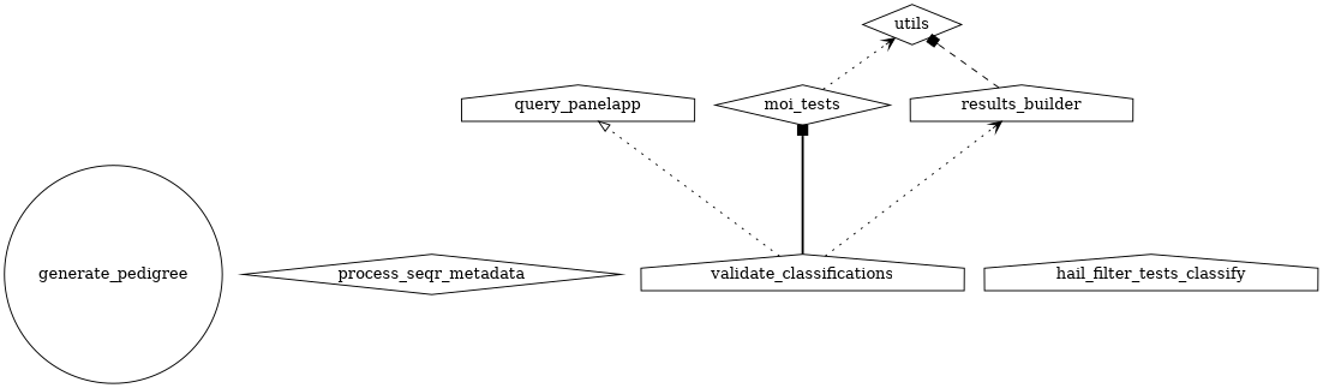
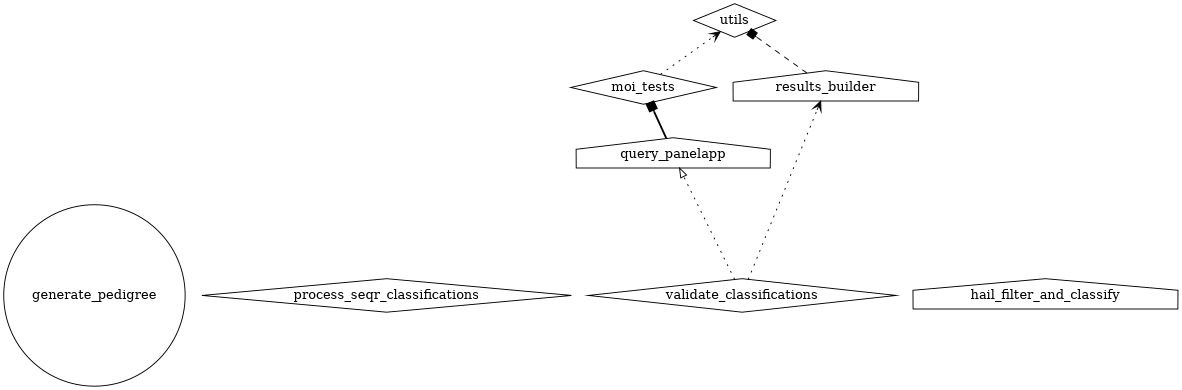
  digraph {
    rankdir=BT
    node [color=black shape=house style=solid]
    edge [arrowhead=vee arrowtail=none style=dotted]
    n1 [label=generate_pedigree shape=circle]
-   n2 [label=process_seqr_metadata shape=diamond]
+   n2 [label=process_seqr_classifications shape=diamond]
    n3 [label=query_panelapp]
-   n4 [label=hail_filter_tests_classify]
+   n4 [label=hail_filter_and_classify]
    n5 [label=moi_tests shape=diamond]
    n6 [label=utils shape=diamond]
    n7 [label=results_builder]
-   n8 [label=validate_classifications]
+   n8 [label=validate_classifications shape=diamond]
    n5 -> n6
    n7 -> n6 [arrowhead=box style=dashed]
    n8 -> n3 [arrowhead=onormal]
-   n8 -> n5 [arrowhead=box style=bold]
+   n3 -> n5 [arrowhead=box style=bold]
    n8 -> n7
  }
